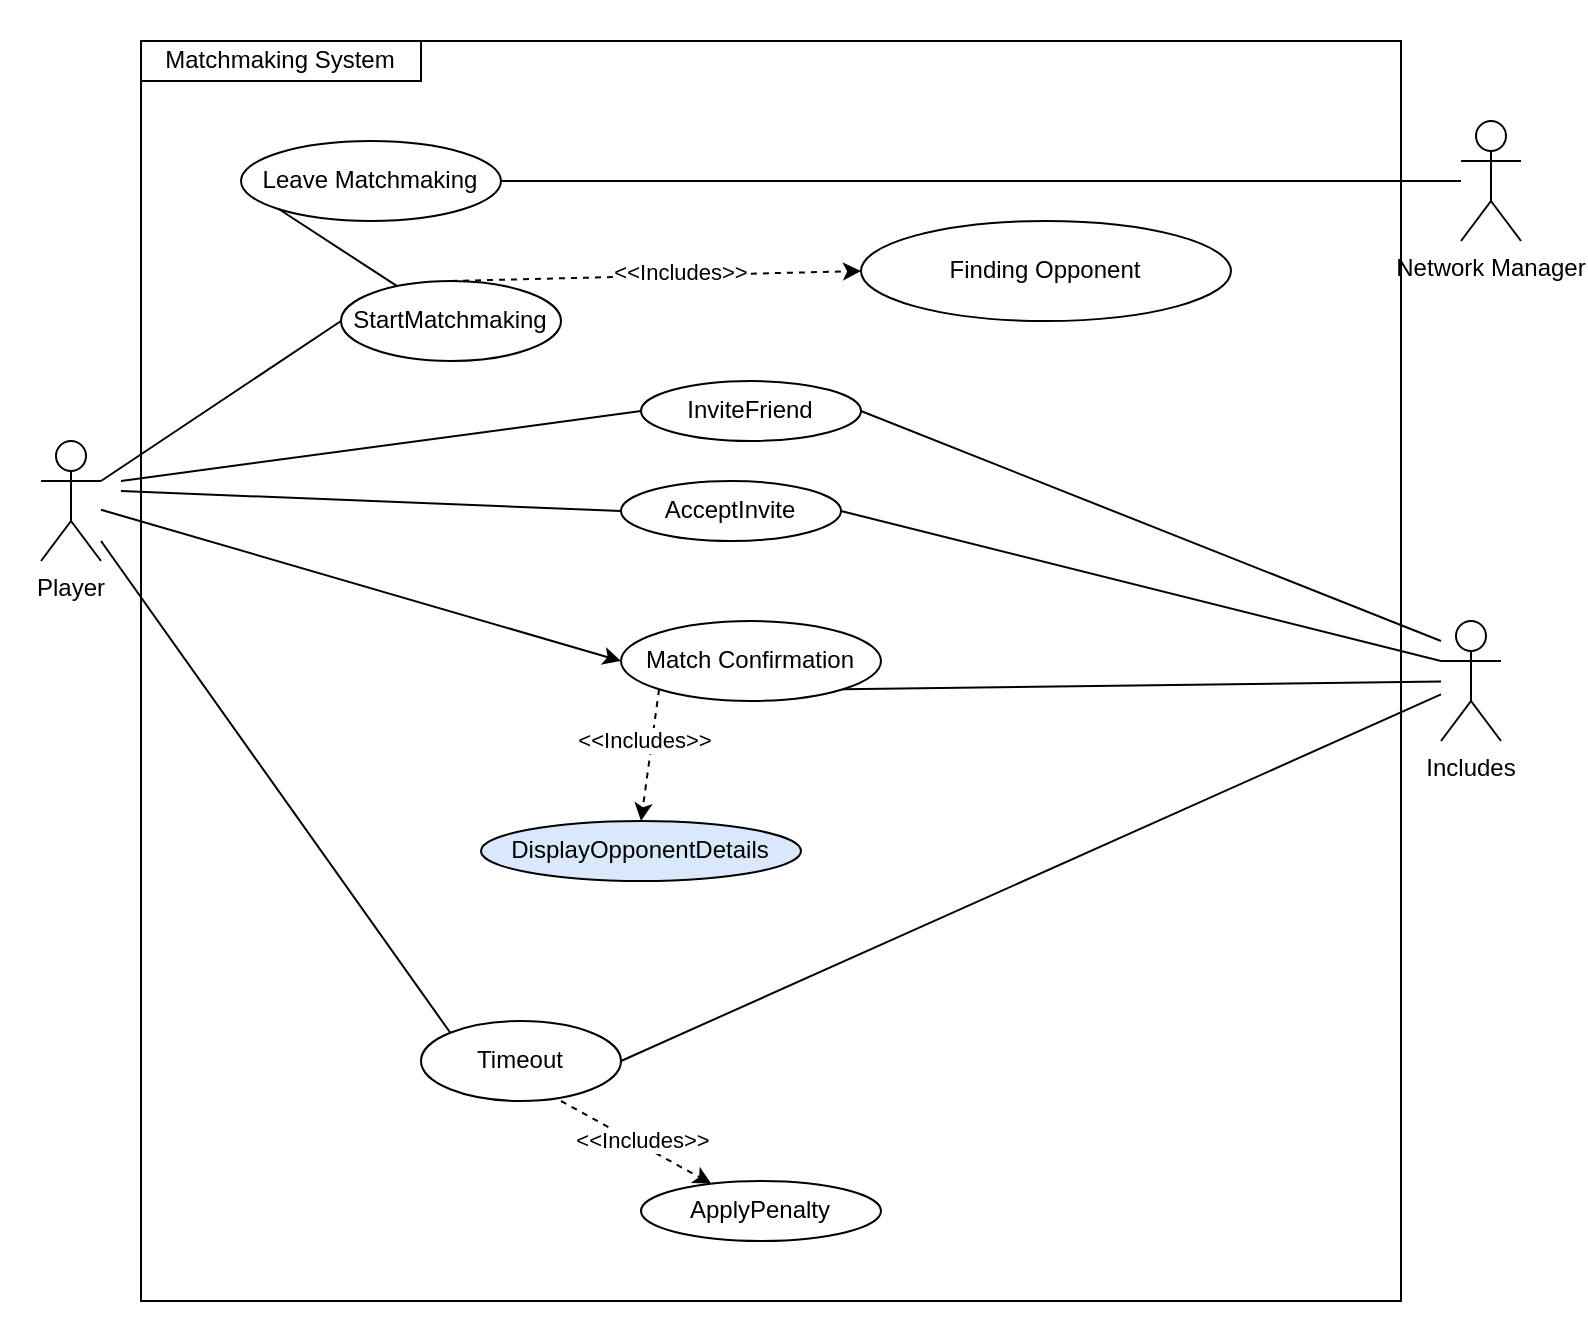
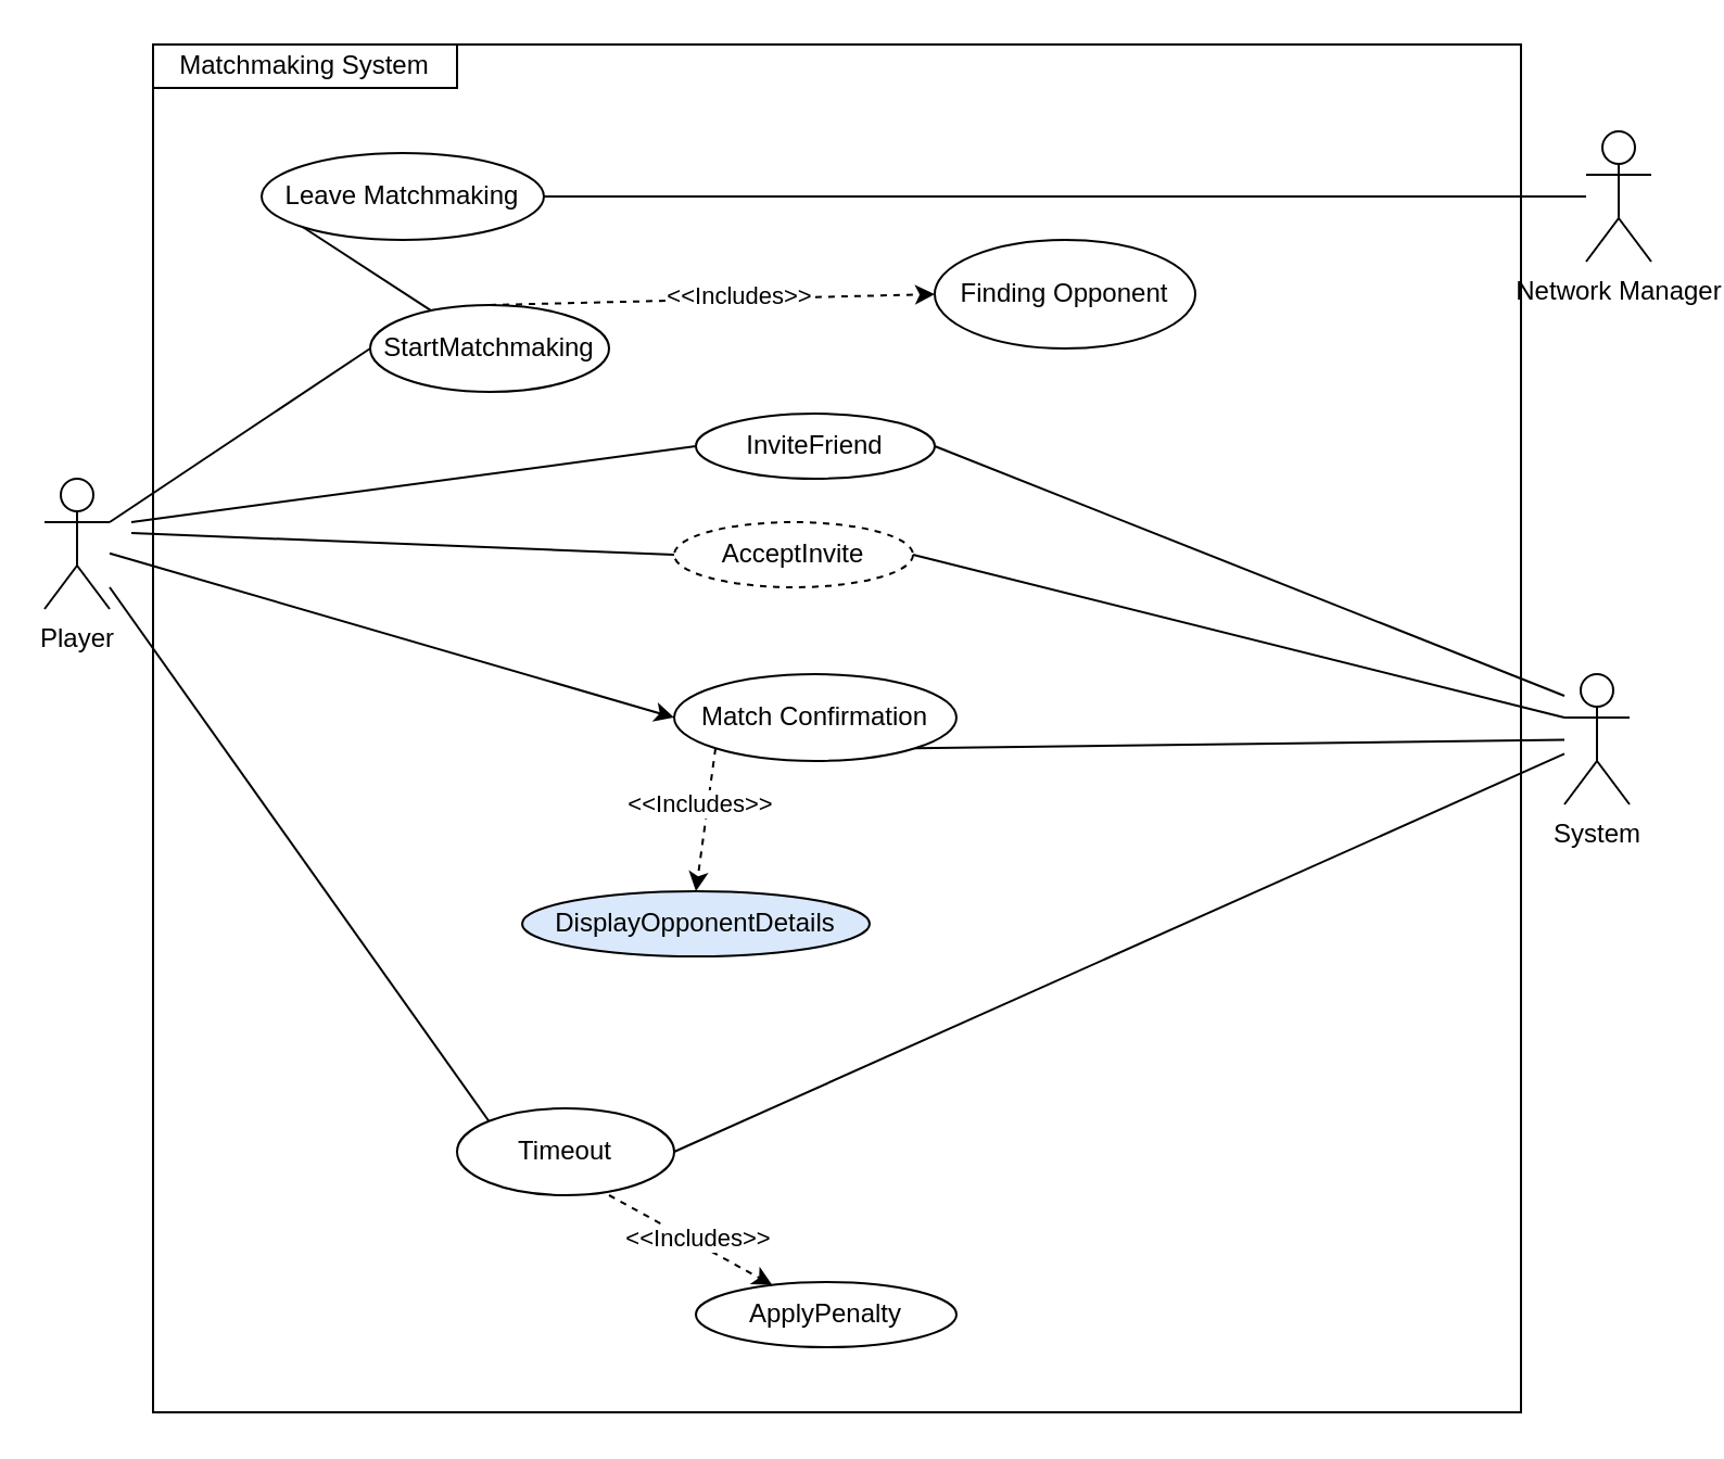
  <mxCell id="0" />
  <mxCell id="1" parent="0" />
  <mxCell id="2" value="Player" style="shape=umlActor;verticalLabelPosition=bottom;verticalAlign=top;html=1;outlineConnect=0;" parent="1" vertex="1"><mxGeometry x="20" y="220" width="30" height="60" as="geometry" /></mxCell>
  <mxCell id="3" value="" style="whiteSpace=wrap;html=1;aspect=fixed;" parent="1" vertex="1"><mxGeometry x="70" y="20" width="630" height="630" as="geometry" /></mxCell>
  <mxCell id="4" value="Matchmaking System" style="rounded=0;whiteSpace=wrap;html=1;" parent="1" vertex="1"><mxGeometry x="70" y="20" width="140" height="20" as="geometry" /></mxCell>
  <mxCell id="5" value="StartMatchmaking" style="ellipse;whiteSpace=wrap;html=1;" parent="1" vertex="1"><mxGeometry x="170" y="140" width="110" height="40" as="geometry" /></mxCell>
- <mxCell id="6" value="Finding Opponent" style="ellipse;whiteSpace=wrap;html=1;" parent="1" vertex="1"><mxGeometry x="430" y="110" width="185" height="50" as="geometry" /></mxCell>
+ <mxCell id="6" value="Finding Opponent" style="ellipse;whiteSpace=wrap;html=1;" parent="1" vertex="1"><mxGeometry x="430" y="110" width="120" height="50" as="geometry" /></mxCell>
  <mxCell id="7" value="Match Confirmation" style="ellipse;whiteSpace=wrap;html=1;" parent="1" vertex="1"><mxGeometry x="310" y="310" width="130" height="40" as="geometry" /></mxCell>
  <mxCell id="8" value="" style="endArrow=none;html=1;rounded=0;entryX=0;entryY=0.5;entryDx=0;entryDy=0;" parent="1" source="2" target="5" edge="1"><mxGeometry width="50" height="50" relative="1" as="geometry"><mxPoint x="380" y="450" as="sourcePoint" /><mxPoint x="430" y="400" as="targetPoint" /></mxGeometry></mxCell>
  <mxCell id="9" value="Leave Matchmaking" style="ellipse;whiteSpace=wrap;html=1;" parent="1" vertex="1"><mxGeometry x="120" y="70" width="130" height="40" as="geometry" /></mxCell>
  <mxCell id="10" value="" style="endArrow=none;html=1;rounded=0;exitX=0;exitY=1;exitDx=0;exitDy=0;" parent="1" source="9" target="5" edge="1"><mxGeometry width="50" height="50" relative="1" as="geometry"><mxPoint x="380" y="450" as="sourcePoint" /><mxPoint x="430" y="400" as="targetPoint" /></mxGeometry></mxCell>
  <mxCell id="11" value="Timeout" style="ellipse;whiteSpace=wrap;html=1;" parent="1" vertex="1"><mxGeometry x="210" y="510" width="100" height="40" as="geometry" /></mxCell>
- <mxCell id="12" value="Includes" style="shape=umlActor;verticalLabelPosition=bottom;verticalAlign=top;html=1;outlineConnect=0;" parent="1" vertex="1"><mxGeometry x="720" y="310" width="30" height="60" as="geometry" /></mxCell>
+ <mxCell id="12" value="System" style="shape=umlActor;verticalLabelPosition=bottom;verticalAlign=top;html=1;outlineConnect=0;" parent="1" vertex="1"><mxGeometry x="720" y="310" width="30" height="60" as="geometry" /></mxCell>
  <mxCell id="13" value="" style="endArrow=none;html=1;rounded=0;entryX=1;entryY=0.5;entryDx=0;entryDy=0;" parent="1" target="11" edge="1" source="12"><mxGeometry width="50" height="50" relative="1" as="geometry"><mxPoint x="740" y="500" as="sourcePoint" /><mxPoint x="430" y="390" as="targetPoint" /></mxGeometry></mxCell>
  <mxCell id="14" value="" style="endArrow=classic;html=1;rounded=0;entryX=0;entryY=0.5;entryDx=0;entryDy=0;" parent="1" source="2" target="7" edge="1"><mxGeometry width="50" height="50" relative="1" as="geometry"><mxPoint x="360" y="440" as="sourcePoint" /><mxPoint x="410" y="390" as="targetPoint" /></mxGeometry></mxCell>
  <mxCell id="15" value="DisplayOpponentDetails" style="ellipse;whiteSpace=wrap;html=1;fillColor=#dae8fc;" parent="1" vertex="1"><mxGeometry x="240" y="410" width="160" height="30" as="geometry" /></mxCell>
  <mxCell id="16" value="" style="endArrow=none;html=1;rounded=0;exitX=0;exitY=0;exitDx=0;exitDy=0;" parent="1" source="11" edge="1"><mxGeometry width="50" height="50" relative="1" as="geometry"><mxPoint x="380" y="440" as="sourcePoint" /><mxPoint x="50" y="270" as="targetPoint" /></mxGeometry></mxCell>
  <mxCell id="17" value="" style="html=1;labelBackgroundColor=#ffffff;startArrow=none;startFill=0;startSize=6;endArrow=classic;endFill=1;endSize=6;jettySize=auto;orthogonalLoop=1;strokeWidth=1;dashed=1;fontSize=14;rounded=0;entryX=0;entryY=0.5;entryDx=0;entryDy=0;exitX=0.5;exitY=0;exitDx=0;exitDy=0;" parent="1" source="5" target="6" edge="1"><mxGeometry width="60" height="60" relative="1" as="geometry"><mxPoint x="230" y="220" as="sourcePoint" /><mxPoint x="290" y="160" as="targetPoint" /><Array as="points" /></mxGeometry></mxCell>
  <mxCell id="18" value="&amp;lt;&amp;lt;Includes&amp;gt;&amp;gt;" style="edgeLabel;html=1;align=center;verticalAlign=middle;resizable=0;points=[];" parent="17" connectable="0" vertex="1"><mxGeometry x="0.117" y="2" relative="1" as="geometry"><mxPoint as="offset" /></mxGeometry></mxCell>
  <mxCell id="19" value="" style="html=1;labelBackgroundColor=#ffffff;startArrow=none;startFill=0;startSize=6;endArrow=classic;endFill=1;endSize=6;jettySize=auto;orthogonalLoop=1;strokeWidth=1;dashed=1;fontSize=14;rounded=0;entryX=0.5;entryY=0;entryDx=0;entryDy=0;exitX=0;exitY=1;exitDx=0;exitDy=0;" parent="1" source="7" target="15" edge="1"><mxGeometry width="60" height="60" relative="1" as="geometry"><mxPoint x="370" y="380" as="sourcePoint" /><mxPoint x="430" y="320" as="targetPoint" /></mxGeometry></mxCell>
  <mxCell id="20" value="&amp;lt;&amp;lt;Includes&amp;gt;&amp;gt;" style="edgeLabel;html=1;align=center;verticalAlign=middle;resizable=0;points=[];" parent="19" connectable="0" vertex="1"><mxGeometry x="-0.218" y="-4" relative="1" as="geometry"><mxPoint as="offset" /></mxGeometry></mxCell>
  <mxCell id="21" value="" style="html=1;labelBackgroundColor=#ffffff;startArrow=none;startFill=0;startSize=6;endArrow=classic;endFill=1;endSize=6;jettySize=auto;orthogonalLoop=1;strokeWidth=1;dashed=1;fontSize=14;rounded=0;" parent="1" target="23" edge="1"><mxGeometry width="60" height="60" relative="1" as="geometry"><mxPoint x="280" y="550" as="sourcePoint" /><mxPoint x="360" y="460" as="targetPoint" /><Array as="points" /></mxGeometry></mxCell>
  <mxCell id="22" value="&amp;lt;&amp;lt;Includes&amp;gt;&amp;gt;" style="edgeLabel;html=1;align=center;verticalAlign=middle;resizable=0;points=[];" parent="21" connectable="0" vertex="1"><mxGeometry x="0.057" y="3" relative="1" as="geometry"><mxPoint as="offset" /></mxGeometry></mxCell>
  <mxCell id="23" value="ApplyPenalty" style="ellipse;whiteSpace=wrap;html=1;" parent="1" vertex="1"><mxGeometry x="320" y="590" width="120" height="30" as="geometry" /></mxCell>
  <mxCell id="24" value="" style="endArrow=none;html=1;rounded=0;entryX=1;entryY=1;entryDx=0;entryDy=0;" parent="1" target="7" edge="1" source="12"><mxGeometry width="50" height="50" relative="1" as="geometry"><mxPoint x="740" y="490" as="sourcePoint" /><mxPoint x="430" y="370" as="targetPoint" /></mxGeometry></mxCell>
  <mxCell id="25" value="Network Manager" style="shape=umlActor;verticalLabelPosition=bottom;verticalAlign=top;html=1;outlineConnect=0;" parent="1" vertex="1"><mxGeometry x="730" y="60" width="30" height="60" as="geometry" /></mxCell>
  <mxCell id="26" value="" style="endArrow=none;html=1;rounded=0;exitX=1;exitY=0.5;exitDx=0;exitDy=0;" parent="1" source="9" target="25" edge="1"><mxGeometry width="50" height="50" relative="1" as="geometry"><mxPoint x="410" y="360" as="sourcePoint" /><mxPoint x="460" y="310" as="targetPoint" /></mxGeometry></mxCell>
  <mxCell id="27" value="InviteFriend" style="ellipse;whiteSpace=wrap;html=1;" parent="1" vertex="1"><mxGeometry x="320" y="190" width="110" height="30" as="geometry" /></mxCell>
  <mxCell id="28" value="" style="endArrow=none;html=1;rounded=0;entryX=0;entryY=0.5;entryDx=0;entryDy=0;" edge="1" parent="1" target="27"><mxGeometry width="50" height="50" relative="1" as="geometry"><mxPoint x="60" y="240" as="sourcePoint" /><mxPoint x="430" y="320" as="targetPoint" /></mxGeometry></mxCell>
- <mxCell id="29" value="AcceptInvite" style="ellipse;whiteSpace=wrap;html=1;" vertex="1" parent="1"><mxGeometry x="310" y="240" width="110" height="30" as="geometry" /></mxCell>
+ <mxCell id="29" value="AcceptInvite" style="ellipse;whiteSpace=wrap;html=1;dashed=1;" vertex="1" parent="1"><mxGeometry x="310" y="240" width="110" height="30" as="geometry" /></mxCell>
  <mxCell id="30" value="" style="endArrow=none;html=1;rounded=0;exitX=0;exitY=0.5;exitDx=0;exitDy=0;" edge="1" parent="1" source="29"><mxGeometry width="50" height="50" relative="1" as="geometry"><mxPoint x="380" y="370" as="sourcePoint" /><mxPoint x="60" y="245" as="targetPoint" /></mxGeometry></mxCell>
  <mxCell id="31" value="" style="endArrow=none;html=1;rounded=0;entryX=1;entryY=0.5;entryDx=0;entryDy=0;" edge="1" parent="1" target="29"><mxGeometry width="50" height="50" relative="1" as="geometry"><mxPoint x="720" y="330" as="sourcePoint" /><mxPoint x="530" y="320" as="targetPoint" /></mxGeometry></mxCell>
  <mxCell id="32" value="" style="endArrow=none;html=1;rounded=0;entryX=1;entryY=0.5;entryDx=0;entryDy=0;" edge="1" parent="1" target="27"><mxGeometry width="50" height="50" relative="1" as="geometry"><mxPoint x="720" y="320" as="sourcePoint" /><mxPoint x="430" y="265" as="targetPoint" /></mxGeometry></mxCell>
